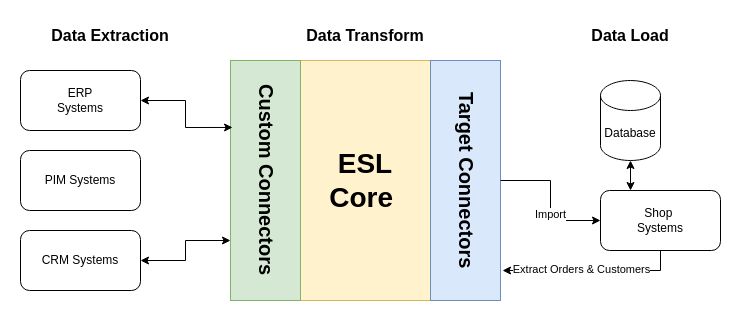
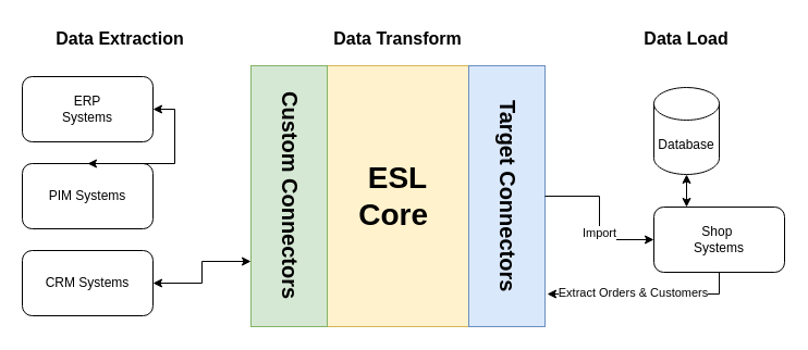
  <mxCell id="0" />
  <mxCell id="1" parent="0" />
  <mxCell id="2" value="ESL Core&amp;nbsp;" style="rounded=0;whiteSpace=wrap;html=1;fontSize=28;fontStyle=1;fillColor=#fff2cc;strokeColor=#d6b656;" vertex="1" parent="1"><mxGeometry x="300" y="60" width="130" height="240" as="geometry" /></mxCell>
  <mxCell id="3" value="Custom &lt;span style=&quot;background-color: transparent; color: light-dark(rgb(0, 0, 0), rgb(255, 255, 255));&quot;&gt;Connectors&lt;/span&gt;" style="rounded=0;whiteSpace=wrap;html=1;fontSize=20;fontStyle=1;fillColor=#d5e8d4;strokeColor=#82b366;direction=west;textDirection=vertical-lr;" vertex="1" parent="1"><mxGeometry x="230" y="60" width="70" height="240" as="geometry" /></mxCell>
  <mxCell id="4" value="Target&amp;nbsp;&lt;span style=&quot;background-color: transparent; color: light-dark(rgb(0, 0, 0), rgb(255, 255, 255));&quot;&gt;Connectors&lt;/span&gt;" style="rounded=0;whiteSpace=wrap;html=1;fontSize=20;fontStyle=1;fillColor=#dae8fc;strokeColor=#6c8ebf;direction=west;textDirection=vertical-lr;" vertex="1" parent="1"><mxGeometry x="430" y="60" width="70" height="240" as="geometry" /></mxCell>
  <mxCell id="5" value="Shop&amp;nbsp;&lt;div&gt;Systems&lt;/div&gt;" style="rounded=1;whiteSpace=wrap;html=1;" vertex="1" parent="1"><mxGeometry x="600" y="190" width="120" height="60" as="geometry" /></mxCell>
  <mxCell id="6" value="Database" style="shape=cylinder3;whiteSpace=wrap;html=1;boundedLbl=1;backgroundOutline=1;size=15;" vertex="1" parent="1"><mxGeometry x="600" y="80" width="60" height="80" as="geometry" /></mxCell>
  <mxCell id="7" style="edgeStyle=orthogonalEdgeStyle;rounded=0;orthogonalLoop=1;jettySize=auto;html=1;exitX=0.25;exitY=0;exitDx=0;exitDy=0;entryX=0.5;entryY=1;entryDx=0;entryDy=0;entryPerimeter=0;startArrow=classic;startFill=1;" edge="1" parent="1" source="5" target="6"><mxGeometry relative="1" as="geometry" /></mxCell>
  <mxCell id="8" style="edgeStyle=orthogonalEdgeStyle;rounded=0;orthogonalLoop=1;jettySize=auto;html=1;exitX=0;exitY=0.5;exitDx=0;exitDy=0;entryX=0;entryY=0.5;entryDx=0;entryDy=0;startArrow=none;startFill=0;" edge="1" parent="1" source="4" target="5"><mxGeometry relative="1" as="geometry" /></mxCell>
  <mxCell id="9" value="Import&lt;div&gt;&lt;br&gt;&lt;/div&gt;" style="edgeLabel;html=1;align=center;verticalAlign=middle;resizable=0;points=[];" vertex="1" connectable="0" parent="8"><mxGeometry x="0.071" y="-1" relative="1" as="geometry"><mxPoint y="15" as="offset" /></mxGeometry></mxCell>
  <mxCell id="10" value="ERP&lt;div&gt;Systems&lt;/div&gt;" style="rounded=1;whiteSpace=wrap;html=1;" vertex="1" parent="1"><mxGeometry x="20" y="70" width="120" height="60" as="geometry" /></mxCell>
  <mxCell id="11" value="PIM Systems" style="rounded=1;whiteSpace=wrap;html=1;" vertex="1" parent="1"><mxGeometry x="20" y="150" width="120" height="60" as="geometry" /></mxCell>
  <mxCell id="12" style="edgeStyle=orthogonalEdgeStyle;rounded=0;orthogonalLoop=1;jettySize=auto;html=1;exitX=1;exitY=0.5;exitDx=0;exitDy=0;entryX=1;entryY=0.25;entryDx=0;entryDy=0;startArrow=classic;startFill=1;" edge="1" parent="1" source="13" target="3"><mxGeometry relative="1" as="geometry" /></mxCell>
  <mxCell id="13" value="CRM Systems" style="rounded=1;whiteSpace=wrap;html=1;" vertex="1" parent="1"><mxGeometry x="20" y="230" width="120" height="60" as="geometry" /></mxCell>
- <mxCell id="14" style="edgeStyle=orthogonalEdgeStyle;rounded=0;orthogonalLoop=1;jettySize=auto;html=1;exitX=1;exitY=0.5;exitDx=0;exitDy=0;entryX=0.971;entryY=0.721;entryDx=0;entryDy=0;entryPerimeter=0;startArrow=classic;startFill=1;" edge="1" parent="1" source="10" target="3"><mxGeometry relative="1" as="geometry" /></mxCell>
+ <mxCell id="14" style="edgeStyle=orthogonalEdgeStyle;rounded=0;orthogonalLoop=1;jettySize=auto;html=1;exitX=1;exitY=0.5;exitDx=0;exitDy=0;startArrow=classic;startFill=1;" edge="1" parent="1" source="10" target="11"><mxGeometry relative="1" as="geometry" /></mxCell>
  <mxCell id="15" value="Data Extraction" style="text;html=1;align=center;verticalAlign=middle;whiteSpace=wrap;rounded=0;fontSize=16;fontStyle=1" vertex="1" parent="1"><mxGeometry x="50" y="20" width="120" height="30" as="geometry" /></mxCell>
  <mxCell id="16" value="Data Transform" style="text;html=1;align=center;verticalAlign=middle;whiteSpace=wrap;rounded=0;fontSize=16;fontStyle=1" vertex="1" parent="1"><mxGeometry x="305" y="20" width="120" height="30" as="geometry" /></mxCell>
  <mxCell id="17" value="Data Load" style="text;html=1;align=center;verticalAlign=middle;whiteSpace=wrap;rounded=0;fontSize=16;fontStyle=1" vertex="1" parent="1"><mxGeometry x="570" y="20" width="120" height="30" as="geometry" /></mxCell>
  <mxCell id="18" style="edgeStyle=orthogonalEdgeStyle;rounded=0;orthogonalLoop=1;jettySize=auto;html=1;exitX=0.5;exitY=1;exitDx=0;exitDy=0;entryX=-0.029;entryY=0.125;entryDx=0;entryDy=0;entryPerimeter=0;" edge="1" parent="1" source="5" target="4"><mxGeometry relative="1" as="geometry" /></mxCell>
  <mxCell id="19" value="Extract Orders &amp;amp; Customers" style="edgeLabel;html=1;align=center;verticalAlign=middle;resizable=0;points=[];" vertex="1" connectable="0" parent="18"><mxGeometry x="0.616" y="-2" relative="1" as="geometry"><mxPoint x="44" as="offset" /></mxGeometry></mxCell>
